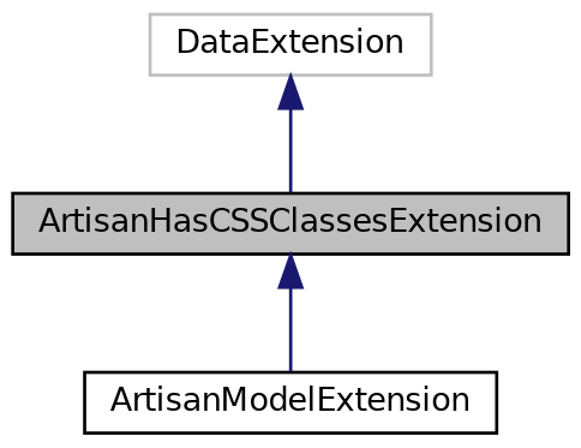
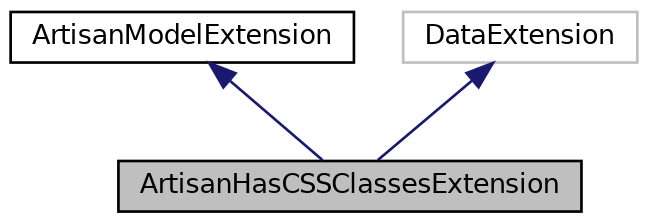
  digraph {
    fontname="DejaVu Sans"
    node [color=black fillcolor=white fontname="DejaVu Sans" fontsize=10 shape=record style=filled]
    edge [color=midnightblue dir=back fontname="DejaVu Sans" fontsize=10 labelfontname=Helvetica labelfontsize=10 style=solid]
    n1 [fillcolor=grey75 fontcolor=black height=0.2 label=ArtisanHasCSSClassesExtension width=0.4]
    n2 [height=0.2 label=ArtisanModelExtension width=0.4]
    n3 [color=grey75 height=0.2 label=DataExtension width=0.4]
-   n1 -> n2
+   n2 -> n1
    n3 -> n1
  }
